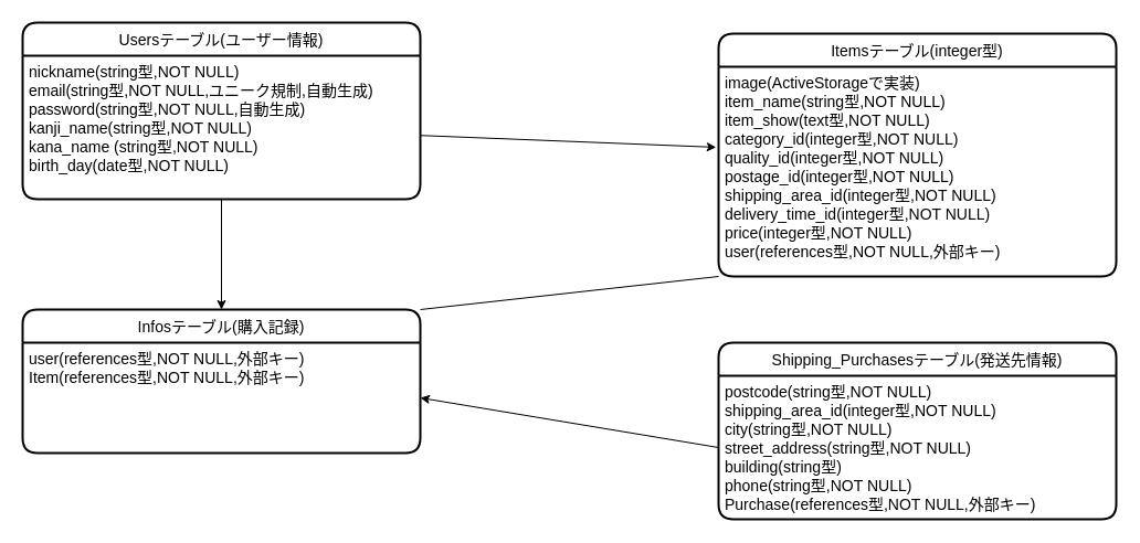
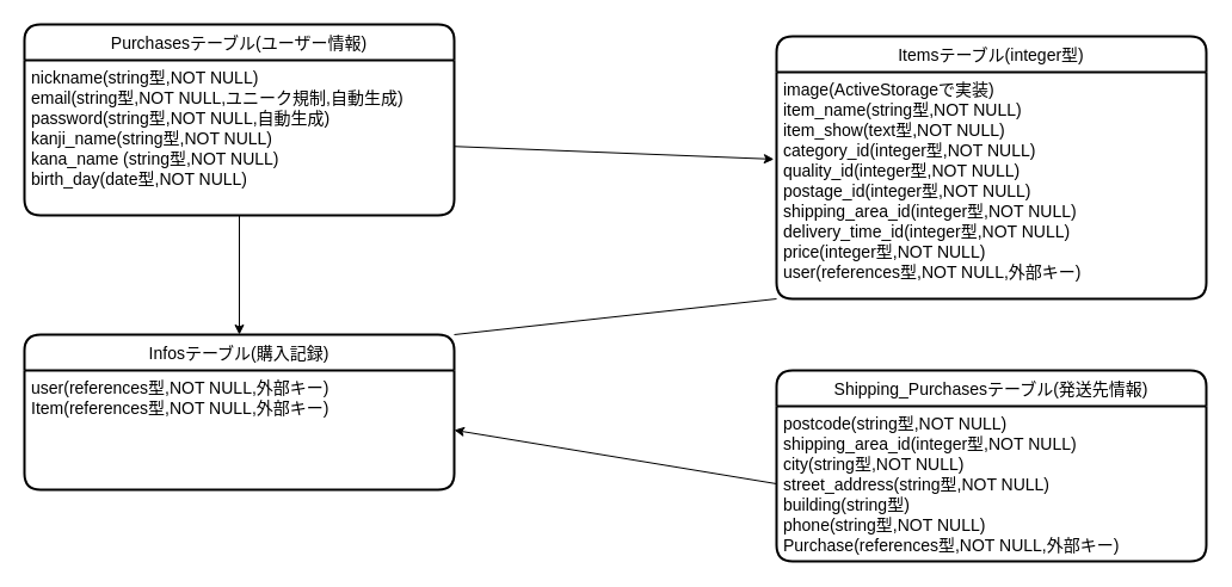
  <mxCell id="0" />
  <mxCell id="1" parent="0" />
- <mxCell id="2" value="Usersテーブル(ユーザー情報)" style="swimlane;childLayout=stackLayout;horizontal=1;startSize=30;horizontalStack=0;rounded=1;fontSize=14;fontStyle=0;strokeWidth=2;resizeParent=0;resizeLast=1;shadow=0;dashed=0;align=center;" parent="1" vertex="1"><mxGeometry x="20" y="20" width="360" height="160" as="geometry" /></mxCell>
+ <mxCell id="2" value="Purchasesテーブル(ユーザー情報)" style="swimlane;childLayout=stackLayout;horizontal=1;startSize=30;horizontalStack=0;rounded=1;fontSize=14;fontStyle=0;strokeWidth=2;resizeParent=0;resizeLast=1;shadow=0;dashed=0;align=center;" parent="1" vertex="1"><mxGeometry x="20" y="20" width="360" height="160" as="geometry" /></mxCell>
  <mxCell id="3" value="nickname(string型,NOT NULL)&#10;email(string型,NOT NULL,ユニーク規制,自動生成)&#10;password(string型,NOT NULL,自動生成)&#10;kanji_name(string型,NOT NULL)&#10;kana_name (string型,NOT NULL)&#10;birth_day(date型,NOT NULL)" style="align=left;strokeColor=none;fillColor=none;spacingLeft=4;fontSize=14;verticalAlign=top;resizable=0;rotatable=0;part=1;" parent="2" vertex="1"><mxGeometry y="30" width="360" height="130" as="geometry" /></mxCell>
  <mxCell id="4" value="Itemsテーブル(integer型)" style="swimlane;childLayout=stackLayout;horizontal=1;startSize=30;horizontalStack=0;rounded=1;fontSize=14;fontStyle=0;strokeWidth=2;resizeParent=0;resizeLast=1;shadow=0;dashed=0;align=center;" parent="1" vertex="1"><mxGeometry x="650" y="30" width="360" height="220" as="geometry" /></mxCell>
  <mxCell id="5" value="image(ActiveStorageで実装)&#10;item_name(string型,NOT NULL)&#10;item_show(text型,NOT NULL)&#10;category_id(integer型,NOT NULL)&#10;quality_id(integer型,NOT NULL)&#10;postage_id(integer型,NOT NULL)&#10;shipping_area_id(integer型,NOT NULL)&#10;delivery_time_id(integer型,NOT NULL)&#10;price(integer型,NOT NULL)&#10;user(references型,NOT NULL,外部キー)" style="align=left;strokeColor=none;fillColor=none;spacingLeft=4;fontSize=14;verticalAlign=top;resizable=0;rotatable=0;part=1;" parent="4" vertex="1"><mxGeometry y="30" width="360" height="190" as="geometry" /></mxCell>
  <mxCell id="6" value="Infosテーブル(購入記録)" style="swimlane;childLayout=stackLayout;horizontal=1;startSize=30;horizontalStack=0;rounded=1;fontSize=14;fontStyle=0;strokeWidth=2;resizeParent=0;resizeLast=1;shadow=0;dashed=0;align=center;" parent="1" vertex="1"><mxGeometry x="20" y="280" width="360" height="130" as="geometry" /></mxCell>
  <mxCell id="7" value="user(references型,NOT NULL,外部キー)&#10;Item(references型,NOT NULL,外部キー)" style="align=left;strokeColor=none;fillColor=none;spacingLeft=4;fontSize=14;verticalAlign=top;resizable=0;rotatable=0;part=1;" parent="6" vertex="1"><mxGeometry y="30" width="360" height="100" as="geometry" /></mxCell>
  <mxCell id="8" value="Shipping_Purchasesテーブル(発送先情報)" style="swimlane;childLayout=stackLayout;horizontal=1;startSize=30;horizontalStack=0;rounded=1;fontSize=14;fontStyle=0;strokeWidth=2;resizeParent=0;resizeLast=1;shadow=0;dashed=0;align=center;" parent="1" vertex="1"><mxGeometry x="650" y="310" width="360" height="160" as="geometry" /></mxCell>
  <mxCell id="9" value="postcode(string型,NOT NULL)&#10;shipping_area_id(integer型,NOT NULL)&#10;city(string型,NOT NULL)&#10;street_address(string型,NOT NULL)&#10;building(string型)&#10;phone(string型,NOT NULL)&#10;Purchase(references型,NOT NULL,外部キー)" style="align=left;strokeColor=none;fillColor=none;spacingLeft=4;fontSize=14;verticalAlign=top;resizable=0;rotatable=0;part=1;" parent="8" vertex="1"><mxGeometry y="30" width="360" height="130" as="geometry" /></mxCell>
  <mxCell id="10" style="edgeStyle=none;html=1;entryX=-0.006;entryY=0.384;entryDx=0;entryDy=0;entryPerimeter=0;" parent="1" source="3" edge="1" target="5"><mxGeometry relative="1" as="geometry"><mxPoint x="640" y="130" as="targetPoint" /></mxGeometry></mxCell>
  <mxCell id="11" style="edgeStyle=none;html=1;exitX=0.5;exitY=1;exitDx=0;exitDy=0;entryX=0.5;entryY=0;entryDx=0;entryDy=0;" parent="1" source="3" target="6" edge="1"><mxGeometry relative="1" as="geometry" /></mxCell>
  <mxCell id="12" style="edgeStyle=none;html=1;exitX=0;exitY=1;exitDx=0;exitDy=0;entryX=1;entryY=0;entryDx=0;entryDy=0;endArrow=none;endFill=0;" parent="1" source="5" target="6" edge="1"><mxGeometry relative="1" as="geometry" /></mxCell>
  <mxCell id="13" style="edgeStyle=none;html=1;exitX=0;exitY=0.5;exitDx=0;exitDy=0;entryX=1;entryY=0.5;entryDx=0;entryDy=0;endArrow=classic;endFill=1;" parent="1" source="9" target="7" edge="1"><mxGeometry relative="1" as="geometry" /></mxCell>
